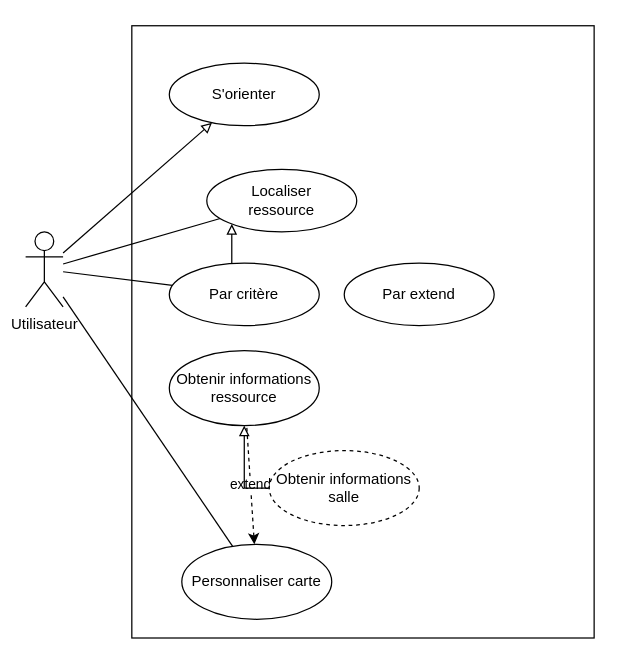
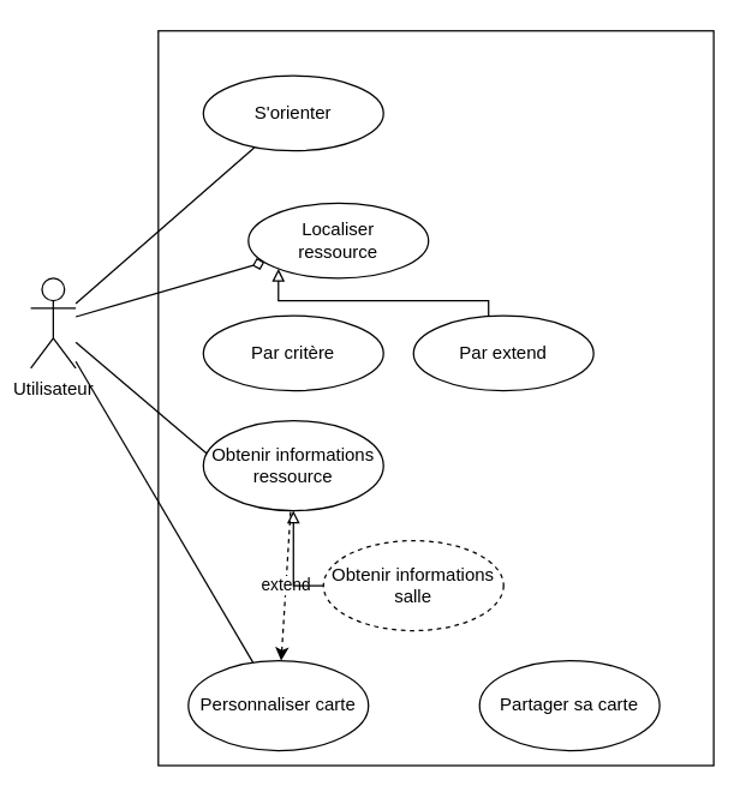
  <mxCell id="0" />
  <mxCell id="1" parent="0" />
  <mxCell id="2" value="" style="rounded=0;whiteSpace=wrap;html=1;fillColor=none;strokeWidth=1;" parent="1" vertex="1"><mxGeometry x="105" y="20" width="370" height="490" as="geometry" /></mxCell>
- <mxCell id="3" style="rounded=0;orthogonalLoop=1;jettySize=auto;html=1;endArrow=block;endFill=0;shadow=0;sketch=0;" parent="1" source="7" target="8" edge="1"><mxGeometry relative="1" as="geometry"><Array as="points" /><mxPoint x="55.837" y="200" as="sourcePoint" /></mxGeometry></mxCell>
- <mxCell id="4" style="edgeStyle=none;rounded=0;orthogonalLoop=1;jettySize=auto;html=1;strokeColor=default;endArrow=none;endFill=0;" parent="1" source="7" target="9" edge="1"><mxGeometry relative="1" as="geometry"><Array as="points" /></mxGeometry></mxCell>
- <mxCell id="5" style="edgeStyle=none;rounded=0;orthogonalLoop=1;jettySize=auto;html=1;endArrow=none;endFill=0;strokeColor=default;" parent="1" source="7" target="16" edge="1"><mxGeometry relative="1" as="geometry" /></mxCell>
+ <mxCell id="3" style="rounded=0;orthogonalLoop=1;jettySize=auto;html=1;endArrow=none;endFill=0;shadow=0;sketch=0;" parent="1" source="7" target="8" edge="1"><mxGeometry relative="1" as="geometry"><Array as="points" /><mxPoint x="55.837" y="200" as="sourcePoint" /></mxGeometry></mxCell>
+ <mxCell id="4" style="edgeStyle=none;rounded=0;orthogonalLoop=1;jettySize=auto;html=1;strokeColor=default;endArrow=diamond;endFill=0;" parent="1" source="7" target="9" edge="1"><mxGeometry relative="1" as="geometry"><Array as="points" /></mxGeometry></mxCell>
+ <mxCell id="5" style="edgeStyle=none;rounded=0;orthogonalLoop=1;jettySize=auto;html=1;entryX=0.025;entryY=0.375;entryDx=0;entryDy=0;entryPerimeter=0;endArrow=none;endFill=0;strokeColor=default;" parent="1" source="7" target="11" edge="1"><mxGeometry relative="1" as="geometry" /></mxCell>
  <mxCell id="6" style="rounded=0;orthogonalLoop=1;jettySize=auto;html=1;endArrow=none;endFill=0;" parent="1" source="7" target="20" edge="1"><mxGeometry relative="1" as="geometry" /></mxCell>
  <mxCell id="7" value="&lt;div&gt;Utilisateur&lt;/div&gt;&lt;div&gt;&lt;br&gt;&lt;/div&gt;&lt;div&gt;&lt;br&gt;&lt;/div&gt;" style="shape=umlActor;verticalLabelPosition=bottom;verticalAlign=top;html=1;outlineConnect=0;" parent="1" vertex="1"><mxGeometry x="20" y="185" width="30" height="60" as="geometry" /></mxCell>
  <mxCell id="8" value="S'orienter" style="ellipse;whiteSpace=wrap;html=1;" parent="1" vertex="1"><mxGeometry x="135" y="50" width="120" height="50" as="geometry" /></mxCell>
  <mxCell id="9" value="Localiser&lt;div&gt;ressource &lt;br&gt;&lt;/div&gt;" style="ellipse;whiteSpace=wrap;html=1;" parent="1" vertex="1"><mxGeometry x="165" y="135" width="120" height="50" as="geometry" /></mxCell>
  <mxCell id="10" style="edgeStyle=none;rounded=0;orthogonalLoop=1;jettySize=auto;html=1;exitX=1;exitY=0;exitDx=0;exitDy=0;dashed=1;endArrow=block;endFill=0;strokeColor=default;" parent="1" source="8" target="8" edge="1"><mxGeometry relative="1" as="geometry" /></mxCell>
  <mxCell id="11" value="Obtenir informations ressource" style="ellipse;whiteSpace=wrap;html=1;" parent="1" vertex="1"><mxGeometry x="135" y="280" width="120" height="60" as="geometry" /></mxCell>
  <mxCell id="12" style="edgeStyle=none;rounded=0;orthogonalLoop=1;jettySize=auto;html=1;exitX=0;exitY=1;exitDx=0;exitDy=0;dashed=1;endArrow=classic;endFill=1;strokeColor=default;" parent="1" source="9" target="9" edge="1"><mxGeometry relative="1" as="geometry" /></mxCell>
  <mxCell id="13" style="edgeStyle=none;rounded=0;orthogonalLoop=1;jettySize=auto;html=1;exitX=1;exitY=0.5;exitDx=0;exitDy=0;dashed=1;endArrow=classic;endFill=1;strokeColor=default;" parent="1" source="2" target="2" edge="1"><mxGeometry relative="1" as="geometry" /></mxCell>
  <mxCell id="14" style="edgeStyle=orthogonalEdgeStyle;rounded=0;orthogonalLoop=1;jettySize=auto;html=1;exitX=0.5;exitY=1;exitDx=0;exitDy=0;endArrow=block;endFill=0;" parent="1" source="2" target="2" edge="1"><mxGeometry relative="1" as="geometry" /></mxCell>
- <mxCell id="15" style="edgeStyle=orthogonalEdgeStyle;rounded=0;orthogonalLoop=1;jettySize=auto;html=1;endArrow=block;endFill=0;" parent="1" source="16" target="9" edge="1"><mxGeometry relative="1" as="geometry"><Array as="points"><mxPoint x="185" y="190" /><mxPoint x="185" y="190" /></Array></mxGeometry></mxCell>
  <mxCell id="16" value="&lt;div&gt;Par critère&lt;/div&gt;" style="ellipse;whiteSpace=wrap;html=1;" parent="1" vertex="1"><mxGeometry x="135" y="210" width="120" height="50" as="geometry" /></mxCell>
+ <mxCell id="17" style="edgeStyle=orthogonalEdgeStyle;rounded=0;orthogonalLoop=1;jettySize=auto;html=1;endArrow=block;endFill=0;" parent="1" source="18" target="9" edge="1"><mxGeometry relative="1" as="geometry"><Array as="points"><mxPoint x="325" y="200" /><mxPoint x="185" y="200" /></Array></mxGeometry></mxCell>
  <mxCell id="18" value="Par extend" style="ellipse;whiteSpace=wrap;html=1;" parent="1" vertex="1"><mxGeometry x="275" y="210" width="120" height="50" as="geometry" /></mxCell>
  <mxCell id="19" value="extend" style="edgeStyle=none;rounded=0;orthogonalLoop=1;jettySize=auto;html=1;endArrow=none;endFill=0;dashed=1;startArrow=classic;startFill=1;" parent="1" source="20" target="11" edge="1"><mxGeometry relative="1" as="geometry" /></mxCell>
- <mxCell id="20" value="Personnaliser carte" style="ellipse;whiteSpace=wrap;html=1;" parent="1" vertex="1"><mxGeometry x="145" y="435" width="120" height="60" as="geometry" /></mxCell>
+ <mxCell id="20" value="Personnaliser carte" style="ellipse;whiteSpace=wrap;html=1;" parent="1" vertex="1"><mxGeometry x="125" y="440" width="120" height="60" as="geometry" /></mxCell>
+ <mxCell id="21" value="Partager sa carte" style="ellipse;whiteSpace=wrap;html=1;" parent="1" vertex="1"><mxGeometry x="319" y="440" width="120" height="60" as="geometry" /></mxCell>
  <mxCell id="22" style="edgeStyle=none;rounded=0;orthogonalLoop=1;jettySize=auto;html=1;exitX=1;exitY=1;exitDx=0;exitDy=0;dashed=1;startArrow=classic;startFill=1;endArrow=none;endFill=0;" parent="1" source="11" target="11" edge="1"><mxGeometry relative="1" as="geometry" /></mxCell>
  <mxCell id="23" style="edgeStyle=orthogonalEdgeStyle;rounded=0;orthogonalLoop=1;jettySize=auto;html=1;endArrow=block;endFill=0;" edge="1" parent="1" source="24" target="11"><mxGeometry relative="1" as="geometry"><Array as="points"><mxPoint x="195" y="390" /></Array></mxGeometry></mxCell>
  <mxCell id="24" value="Obtenir informations salle" style="ellipse;whiteSpace=wrap;html=1;dashed=1;" vertex="1" parent="1"><mxGeometry x="215" y="360" width="120" height="60" as="geometry" /></mxCell>
